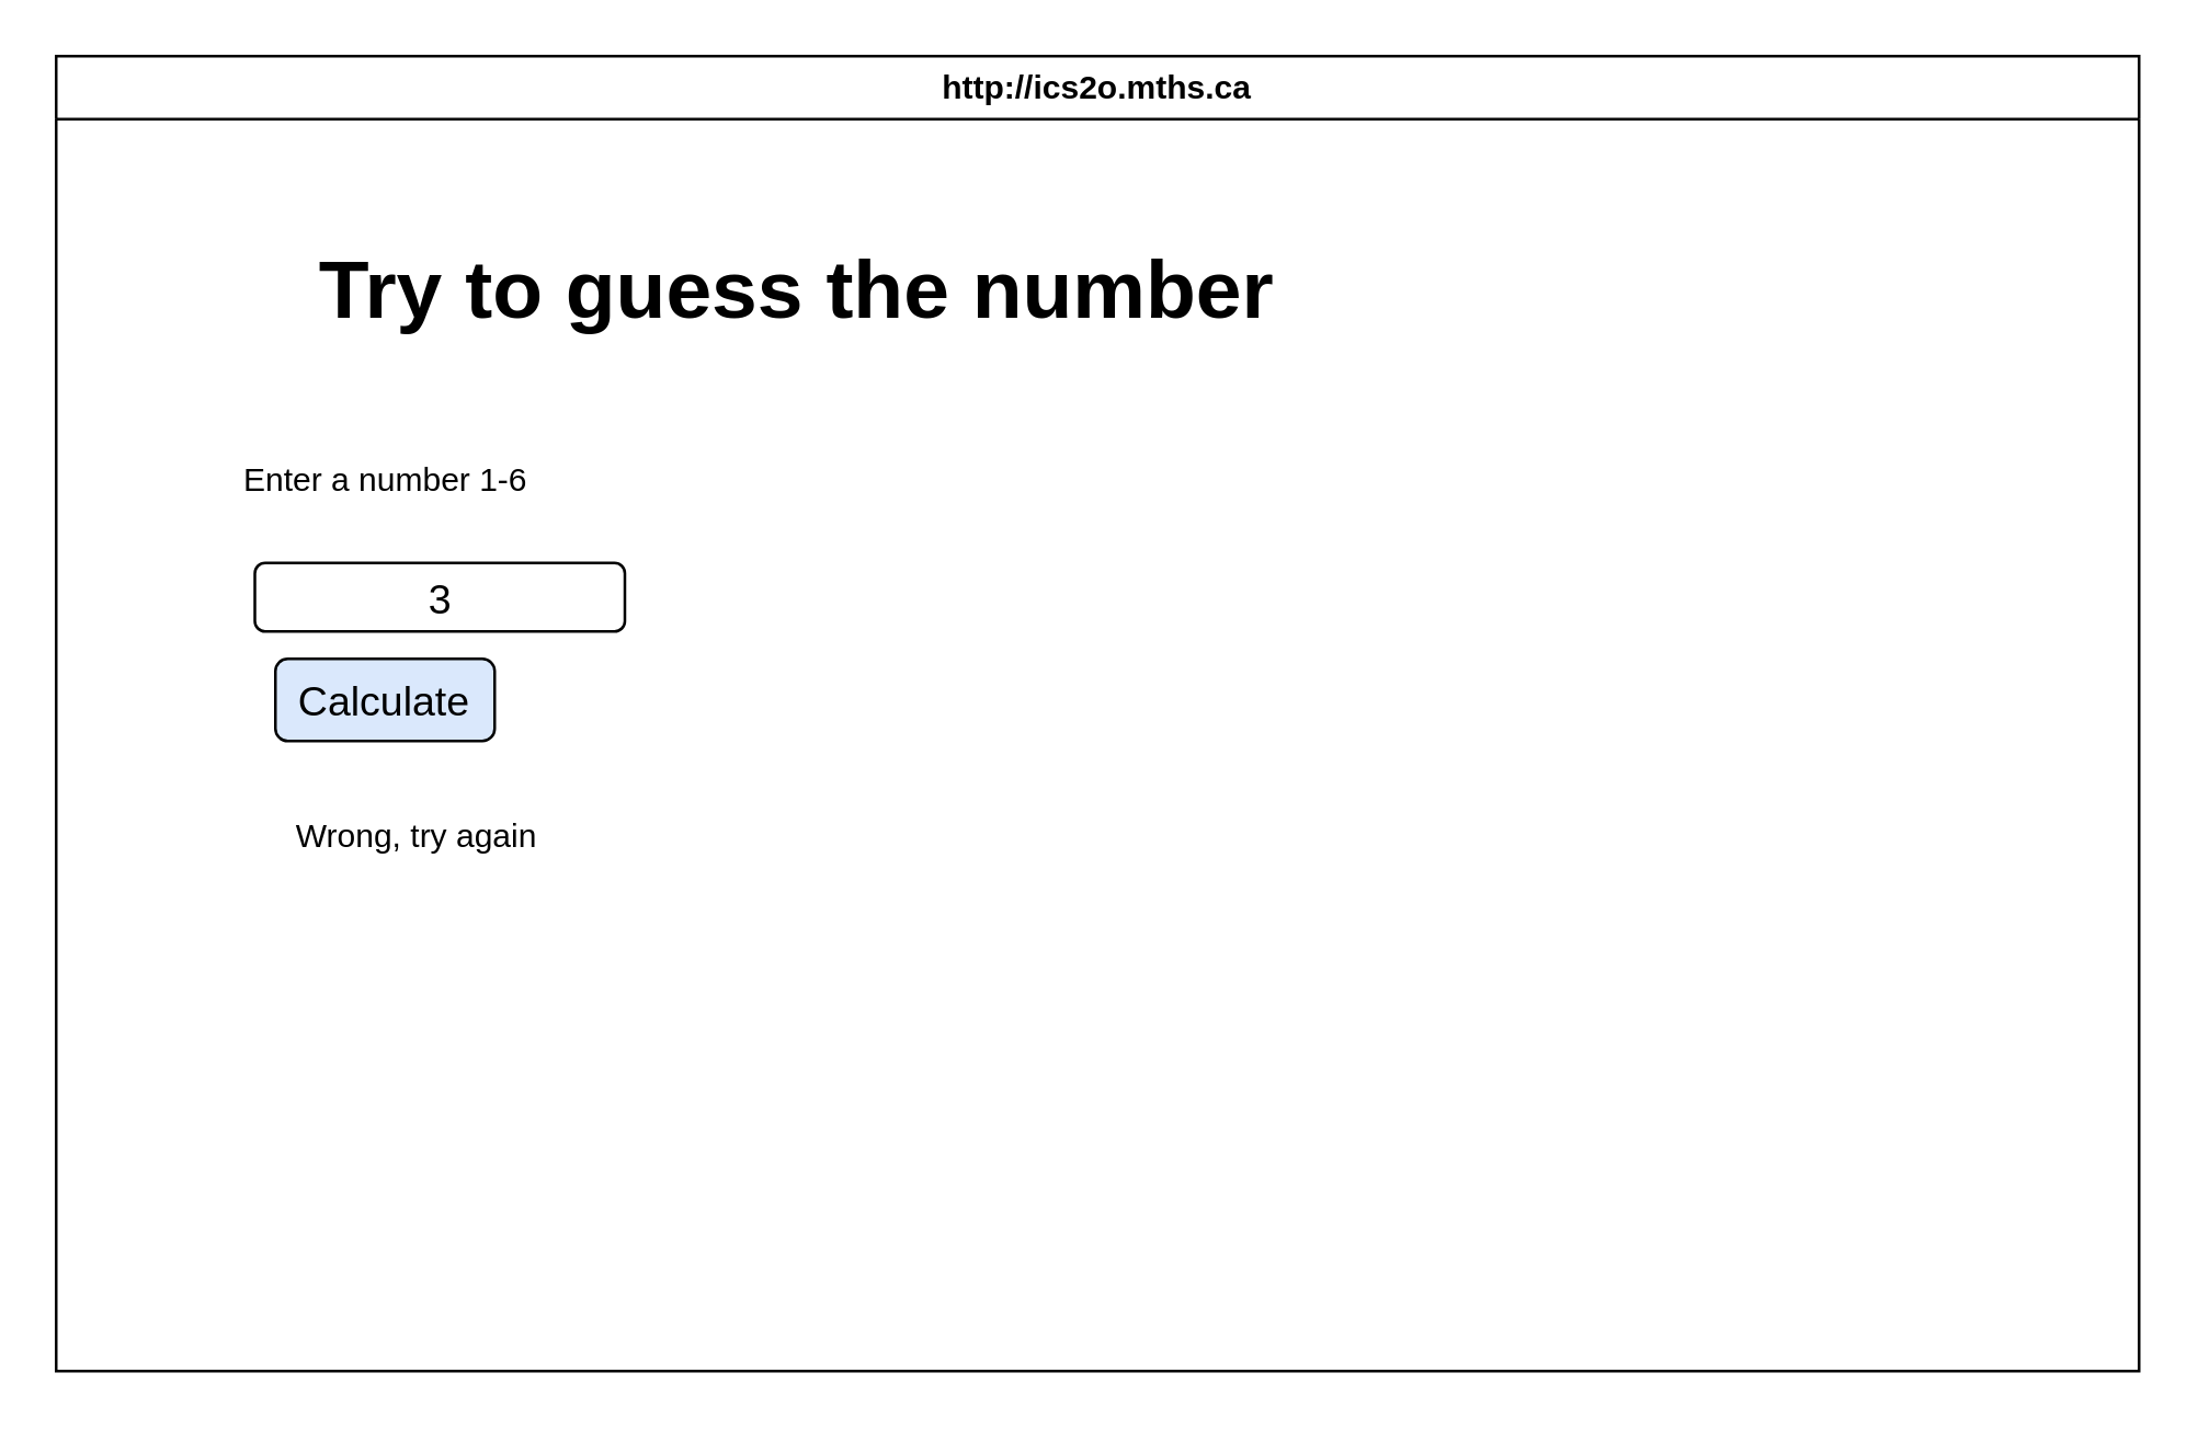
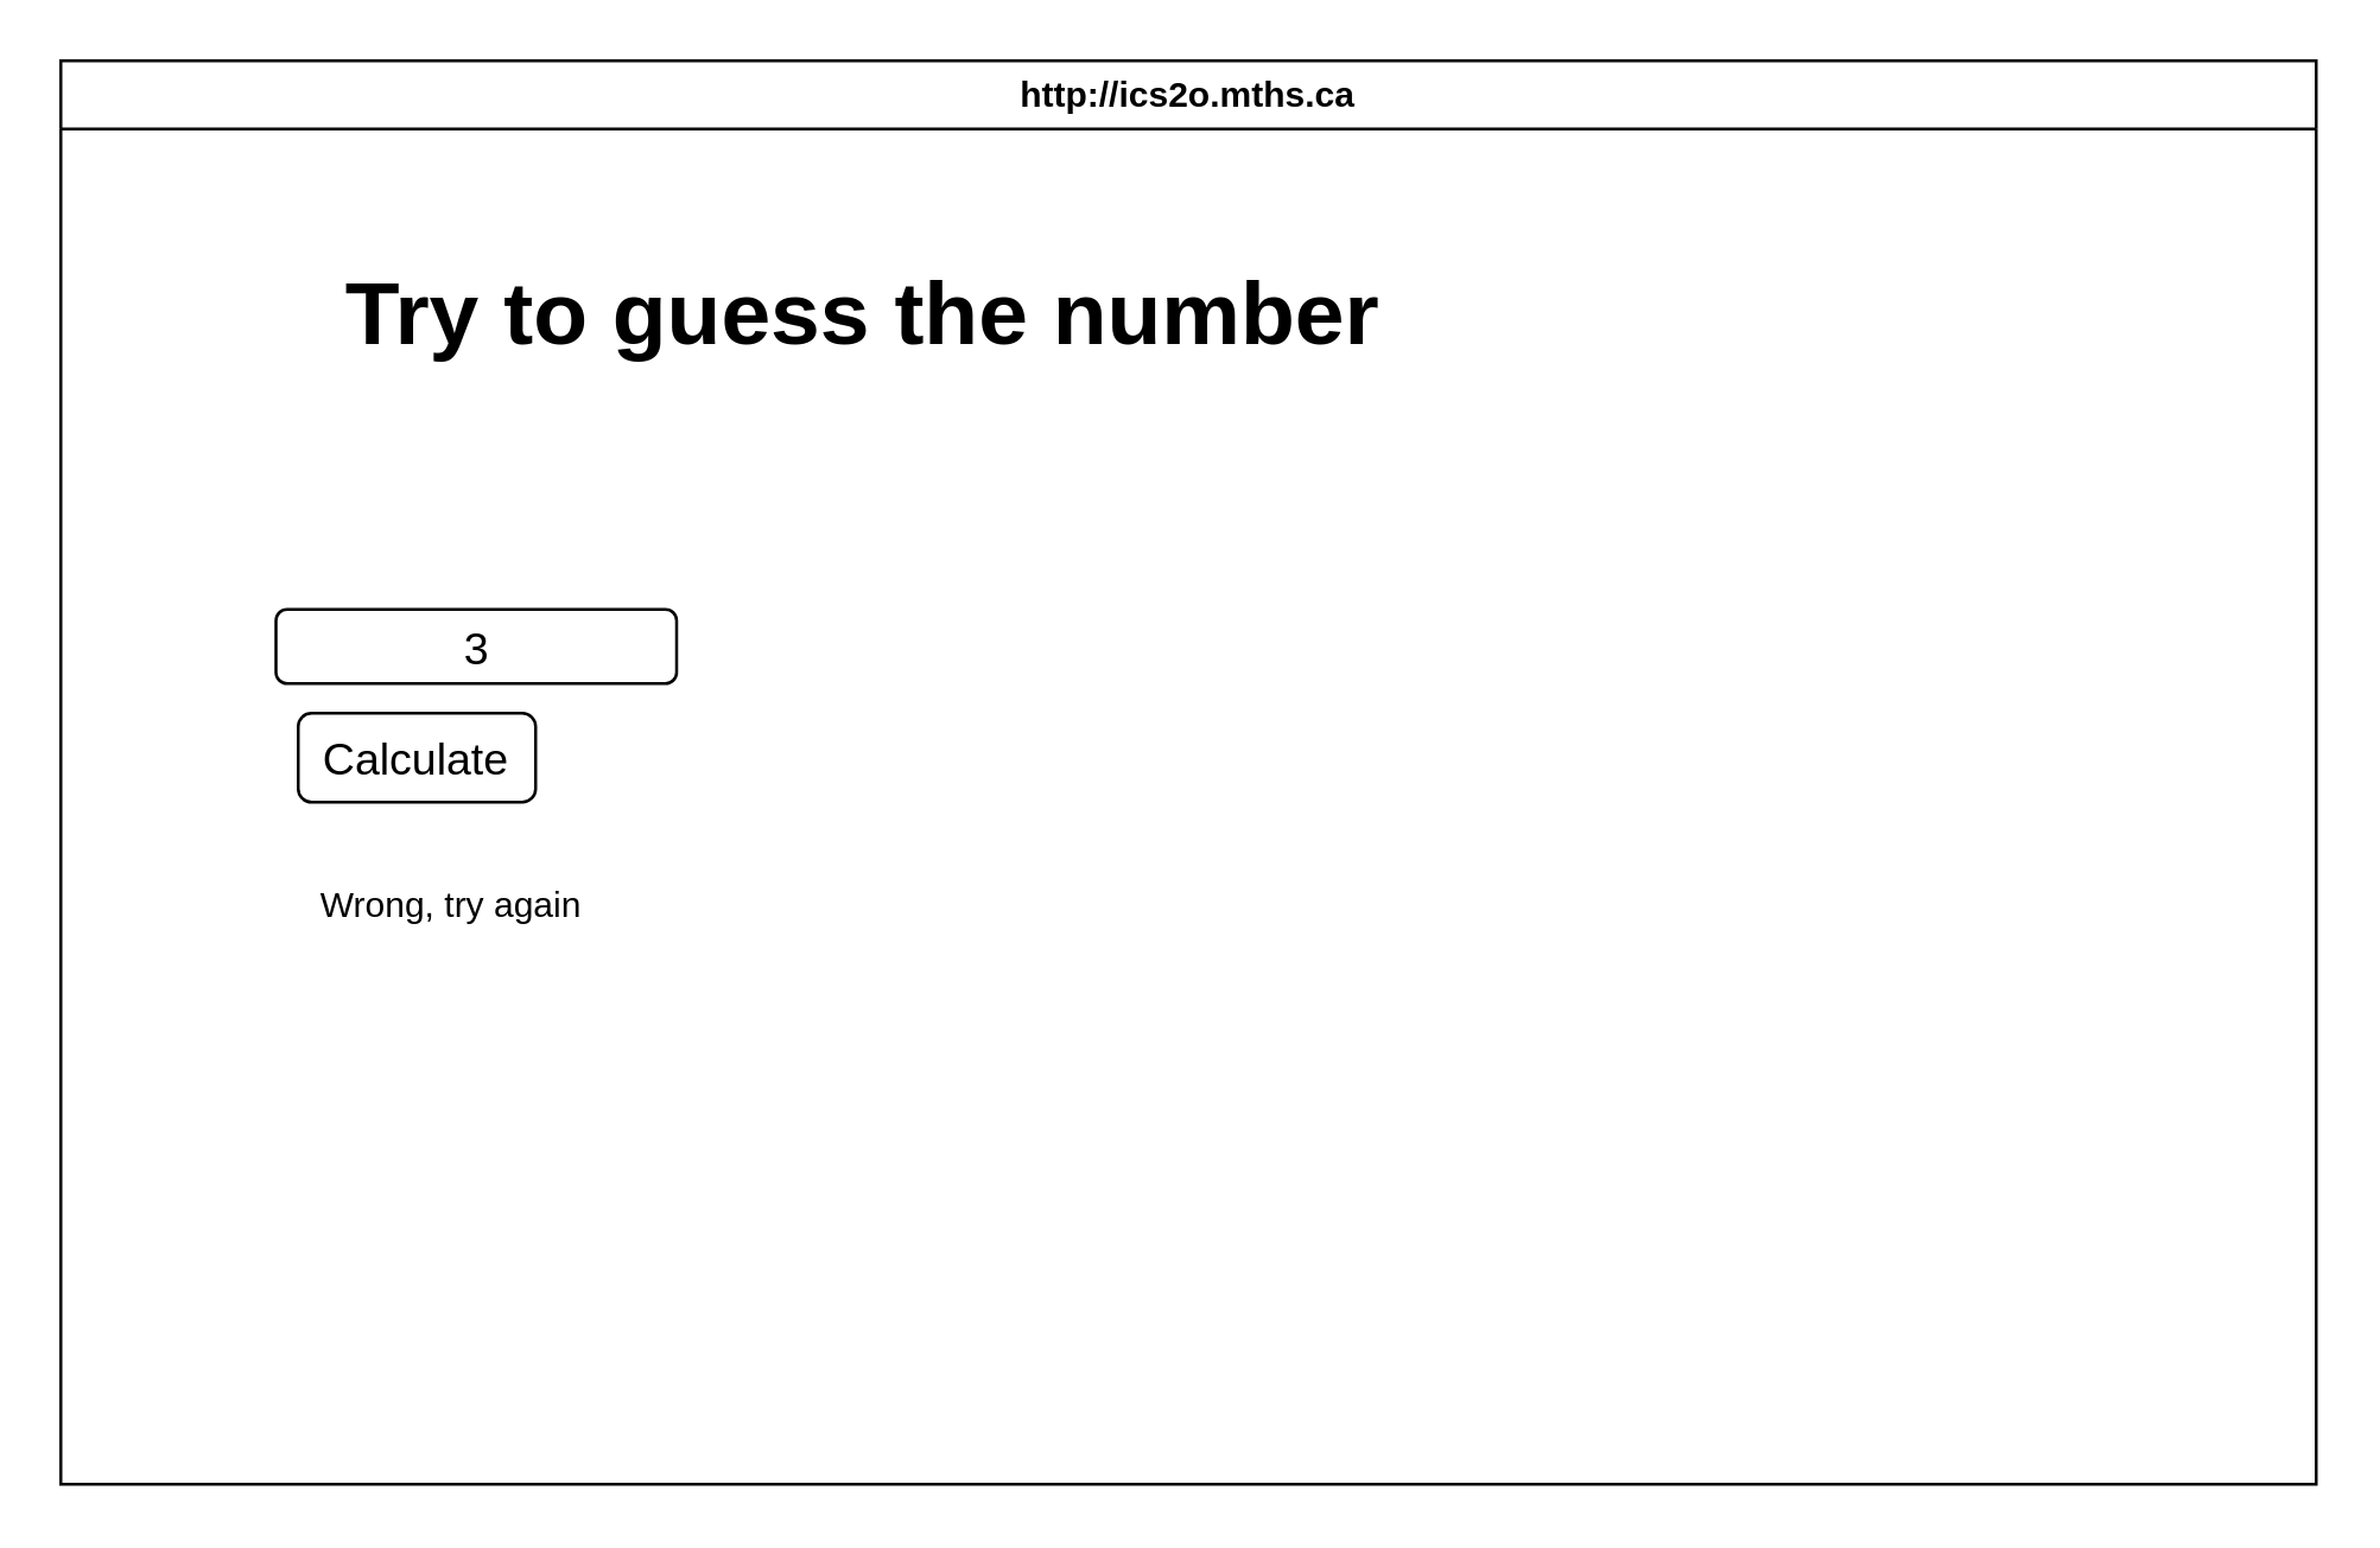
  <mxCell id="0" />
  <mxCell id="1" parent="0" />
  <mxCell id="2" value="http://ics2o.mths.ca" style="swimlane;whiteSpace=wrap;html=1;" parent="1" vertex="1"><mxGeometry x="20" y="20" width="760" height="480" as="geometry" /></mxCell>
- <mxCell id="3" value="Enter a number 1-6" style="text;html=1;align=center;verticalAlign=middle;resizable=0;points=[];autosize=1;strokeColor=none;fillColor=none;" vertex="1" parent="2"><mxGeometry x="55" y="140" width="130" height="30" as="geometry" /></mxCell>
  <mxCell id="4" value="Wrong, try again&amp;nbsp;" style="text;html=1;align=center;verticalAlign=middle;resizable=0;points=[];autosize=1;strokeColor=none;fillColor=none;" vertex="1" parent="2"><mxGeometry x="72.5" y="270" width="120" height="30" as="geometry" /></mxCell>
  <mxCell id="5" value="&lt;h1&gt;Try to guess the number&lt;/h1&gt;" style="text;html=1;align=center;verticalAlign=middle;resizable=0;points=[];autosize=1;strokeColor=none;fillColor=none;fontSize=15;" vertex="1" parent="1"><mxGeometry x="105" y="60" width="370" height="90" as="geometry" /></mxCell>
- <mxCell id="6" value="Calculate" style="rounded=1;whiteSpace=wrap;html=1;fontSize=15;fillColor=#dae8fc;" vertex="1" parent="1"><mxGeometry x="100" y="240" width="80" height="30" as="geometry" /></mxCell>
+ <mxCell id="6" value="Calculate" style="rounded=1;whiteSpace=wrap;html=1;fontSize=15;" vertex="1" parent="1"><mxGeometry x="100" y="240" width="80" height="30" as="geometry" /></mxCell>
  <mxCell id="7" value="3" style="rounded=1;whiteSpace=wrap;html=1;fontSize=15;" vertex="1" parent="1"><mxGeometry x="92.5" y="205" width="135" height="25" as="geometry" /></mxCell>
